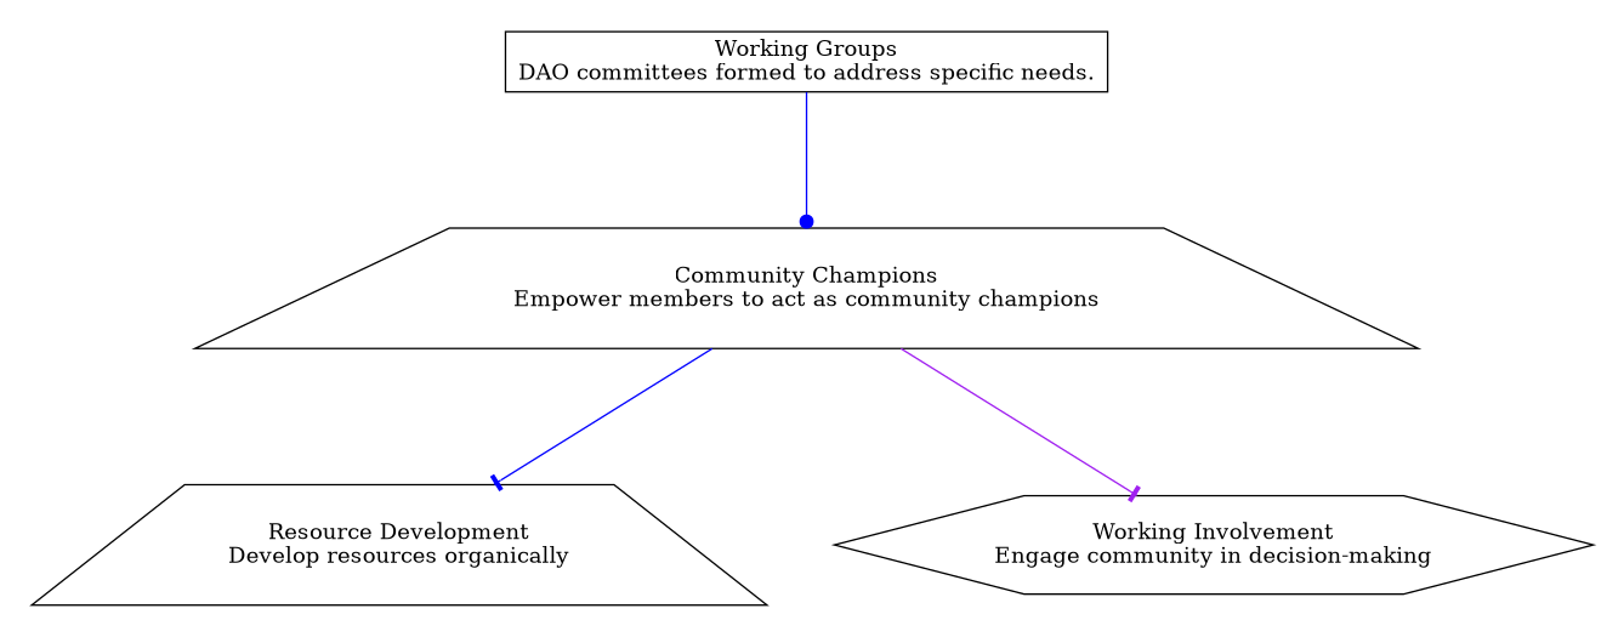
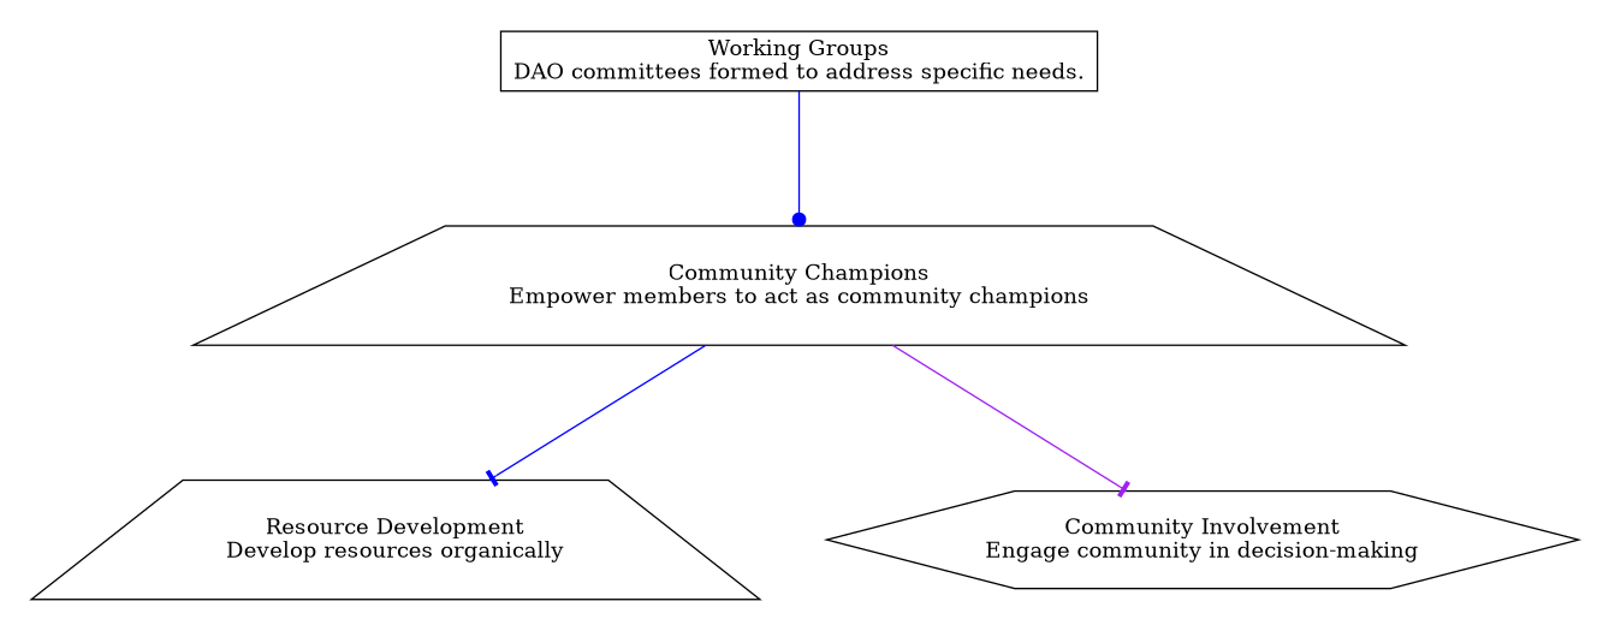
  digraph {
    nodesep=0.6
    rankdir=TB
    ranksep=1.2
    node [shape=trapezium]
    edge [color=blue arrowhead=tee]
    n1 [label="Working Groups\nDAO committees formed to address specific needs." shape=box]
-   n2 [label="Working Involvement\nEngage community in decision-making" shape=hexagon]
+   n2 [label="Community Involvement\nEngage community in decision-making" shape=hexagon]
    n3 [label="Resource Development\nDevelop resources organically"]
    n4 [label="Community Champions\nEmpower members to act as community champions"]
    subgraph cluster_1 {
      rank=max
      style=invis
      n1
    }
    subgraph cluster_2 {
      rank=min
      style=invis
      n2
      n3
    }
    n1 -> n4 [arrowhead=dot]
    n4 -> n2 [color=purple]
    n4 -> n3
  }
